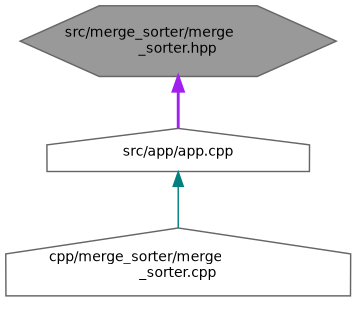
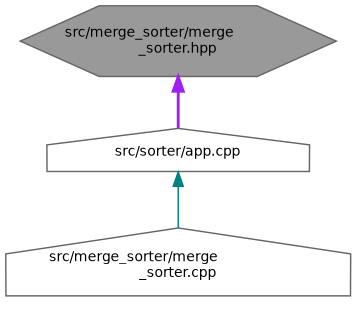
  digraph {
    node [color=grey40 fillcolor=white fontname=Helvetica fontsize=10 shape=house style=filled]
    edge [dir=back fontname=Helvetica fontsize=10 labelfontname=Helvetica labelfontsize=10]
    n1 [color=gray40 fillcolor=grey60 fontcolor=black height=0.2 label="src/merge_sorter/merge\l_sorter.hpp" shape=hexagon width=0.4]
-   n2 [height=0.2 label="src/app/app.cpp" width=0.4]
-   n3 [height=0.2 label="cpp/merge_sorter/merge\l_sorter.cpp" width=0.4]
+   n2 [height=0.2 label="src/sorter/app.cpp" width=0.4]
+   n3 [height=0.2 label="src/merge_sorter/merge\l_sorter.cpp" width=0.4]
    n1 -> n2 [color=purple style=bold]
    n2 -> n3 [color=teal style=solid]
  }
